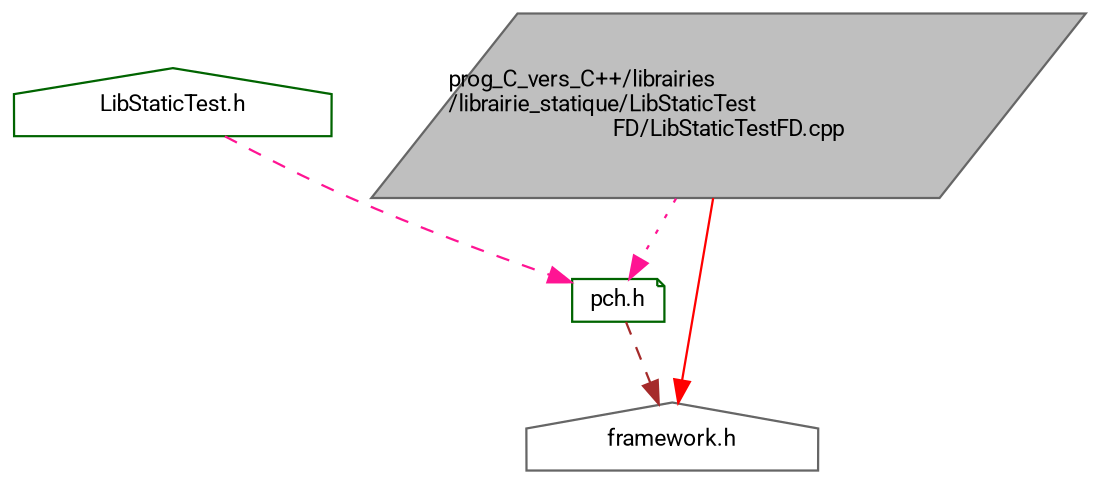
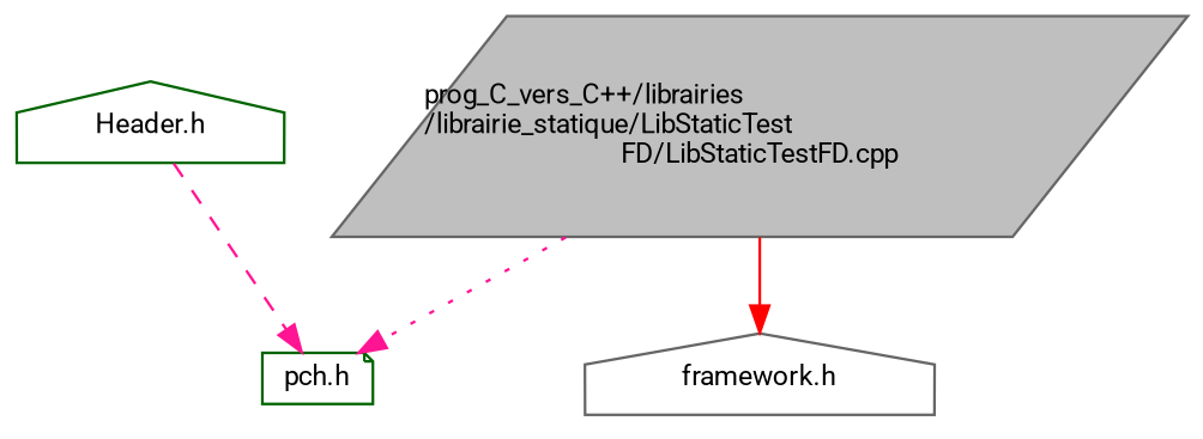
  digraph {
    fontname=Roboto
    node [color=gray40 fillcolor=white fontname=Roboto fontsize=10 shape=house style=filled]
    edge [color=deeppink fontname=Roboto fontsize=10 labelfontname=Helvetica labelfontsize=10 style=dashed]
    n1 [fillcolor=grey75 fontcolor=black height=0.2 label="prog_C_vers_C++/librairies\l/librairie_statique/LibStaticTest\lFD/LibStaticTestFD.cpp" shape=parallelogram width=0.4]
    n2 [color=darkgreen height=0.2 label="pch.h" shape=note width=0.4]
    n3 [height=0.2 label="framework.h" width=0.4]
-   n4 [color=darkgreen height=0.2 label="LibStaticTest.h" width=0.4]
+   n4 [color=darkgreen height=0.2 label="Header.h" width=0.4]
    n1 -> n2 [style=dotted]
    n1 -> n3 [color=red style=solid]
-   n2 -> n3 [color=brown]
    n4 -> n2
  }
